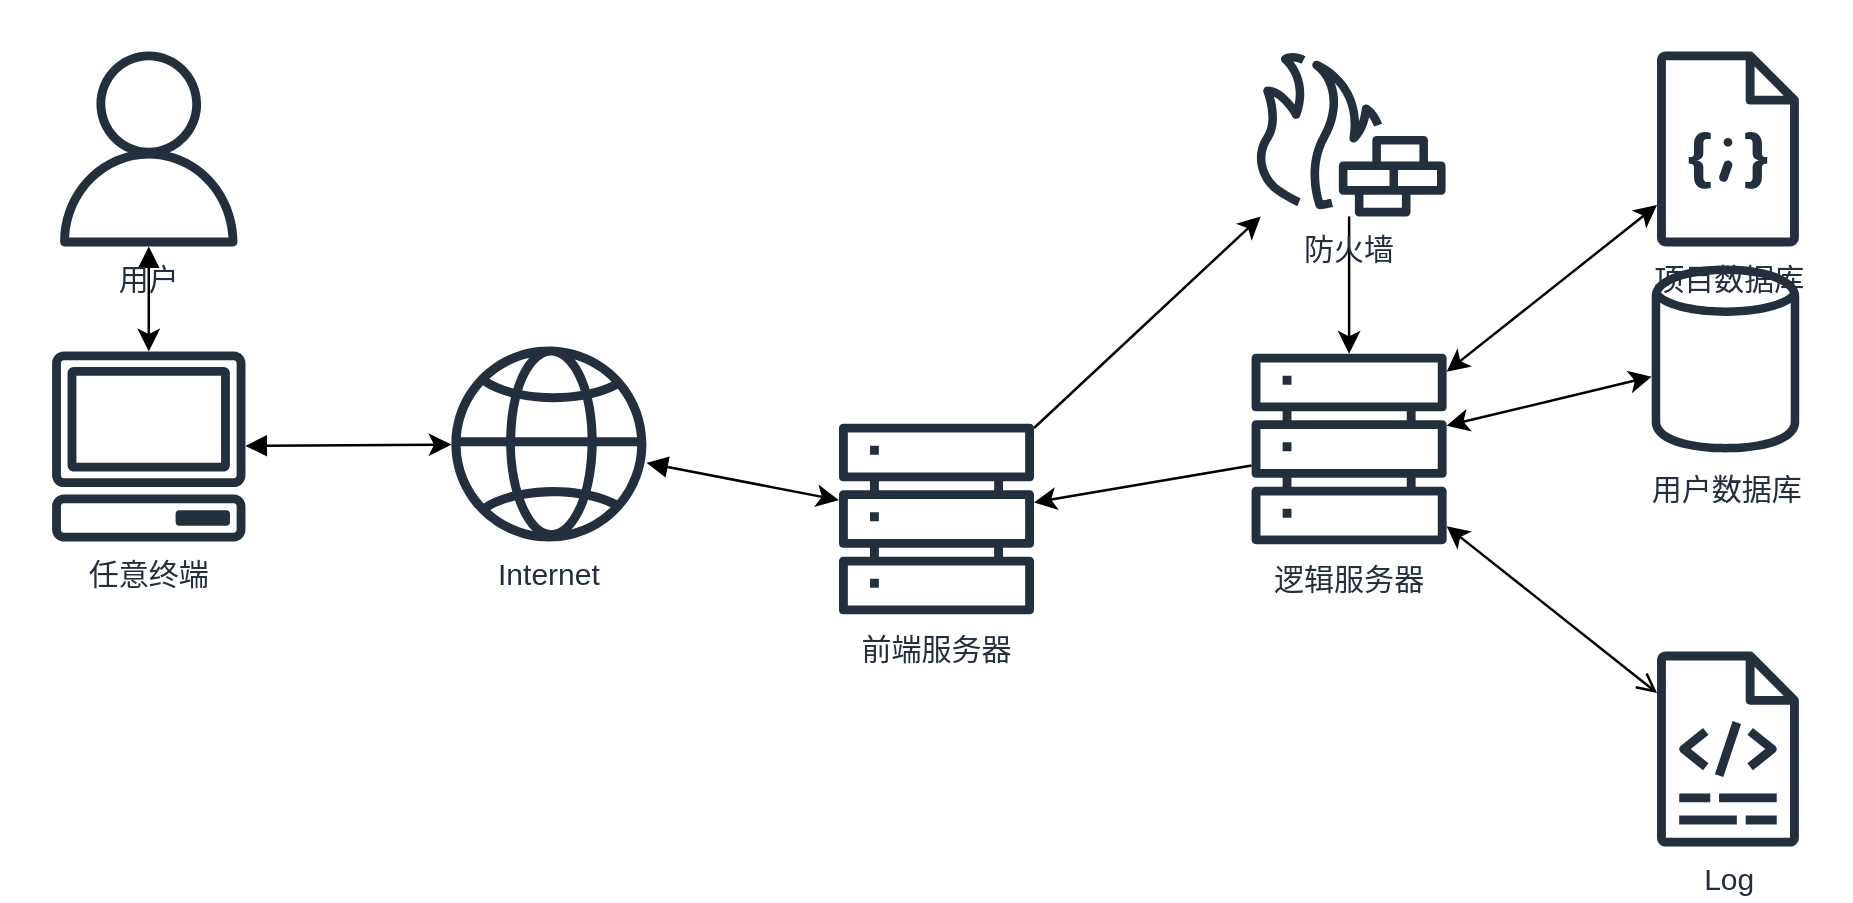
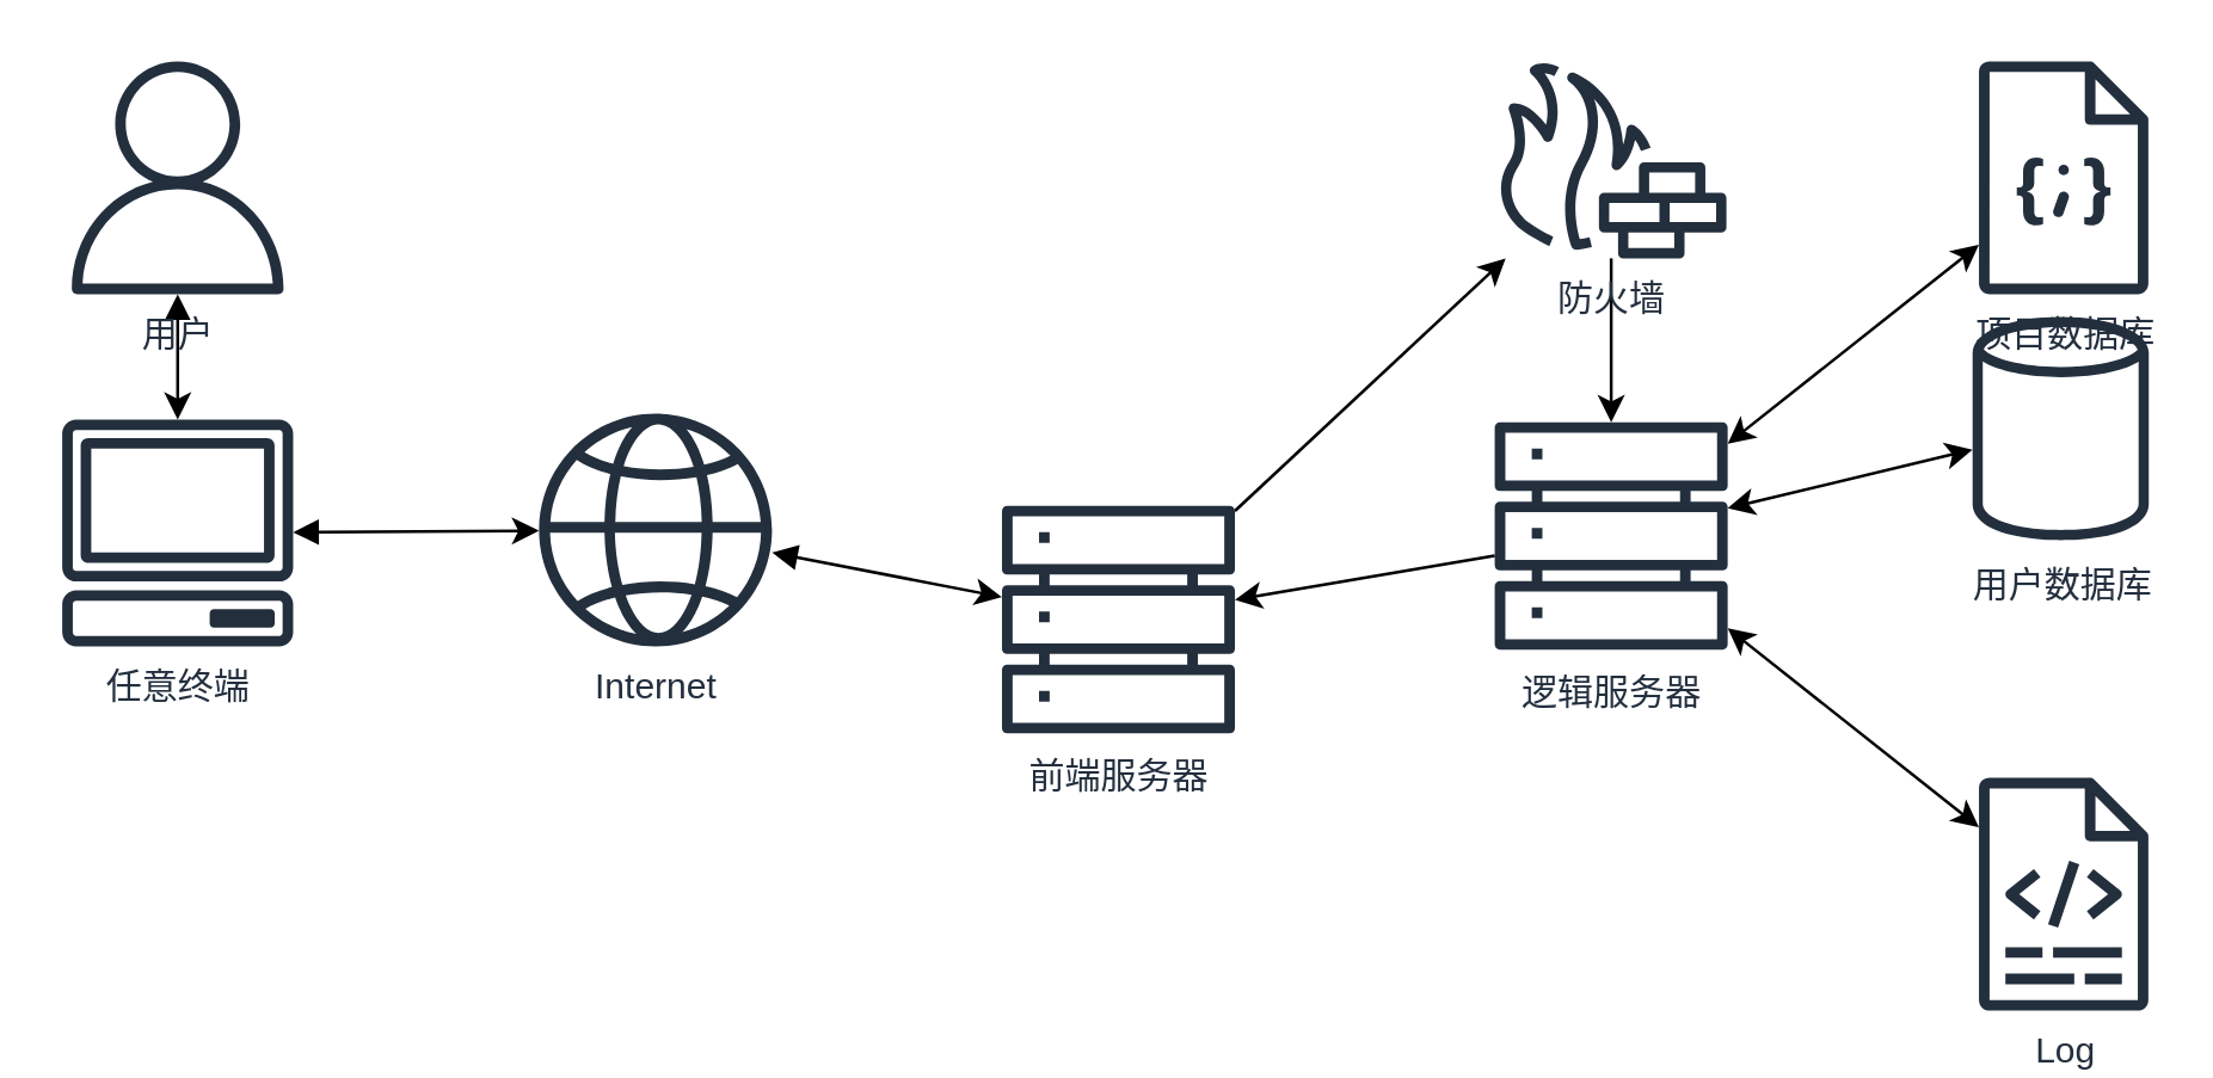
  <mxCell id="0" />
  <mxCell id="1" parent="0" />
  <mxCell id="2" style="rounded=0;orthogonalLoop=1;jettySize=auto;html=1;startArrow=block;" edge="1" parent="1" source="3" target="14"><mxGeometry relative="1" as="geometry" /></mxCell>
  <mxCell id="3" value="任意终端" style="sketch=0;outlineConnect=0;fontColor=#232F3E;gradientColor=none;fillColor=#232F3D;strokeColor=none;dashed=0;verticalLabelPosition=bottom;verticalAlign=top;align=center;html=1;fontSize=12;fontStyle=0;aspect=fixed;pointerEvents=1;shape=mxgraph.aws4.client;" vertex="1" parent="1"><mxGeometry x="20" y="140" width="78" height="76" as="geometry" /></mxCell>
  <mxCell id="4" style="rounded=0;orthogonalLoop=1;jettySize=auto;html=1;startArrow=block;" edge="1" parent="1" source="5" target="3"><mxGeometry relative="1" as="geometry" /></mxCell>
  <mxCell id="5" value="用户" style="sketch=0;outlineConnect=0;fontColor=#232F3E;gradientColor=none;fillColor=#232F3D;strokeColor=none;dashed=0;verticalLabelPosition=bottom;verticalAlign=top;align=center;html=1;fontSize=12;fontStyle=0;aspect=fixed;pointerEvents=1;shape=mxgraph.aws4.user;" vertex="1" parent="1"><mxGeometry x="20" y="20" width="78" height="78" as="geometry" /></mxCell>
  <mxCell id="6" style="rounded=0;orthogonalLoop=1;jettySize=auto;html=1;startArrow=classic;startFill=1;endArrow=none;endFill=0;" edge="1" parent="1" source="8" target="12"><mxGeometry relative="1" as="geometry" /></mxCell>
  <mxCell id="7" style="rounded=0;orthogonalLoop=1;jettySize=auto;html=1;" edge="1" parent="1" source="8" target="16"><mxGeometry relative="1" as="geometry" /></mxCell>
  <mxCell id="8" value="前端服务器" style="sketch=0;outlineConnect=0;fontColor=#232F3E;gradientColor=none;fillColor=#232F3D;strokeColor=none;dashed=0;verticalLabelPosition=bottom;verticalAlign=top;align=center;html=1;fontSize=12;fontStyle=0;aspect=fixed;pointerEvents=1;shape=mxgraph.aws4.servers;" vertex="1" parent="1"><mxGeometry x="335" y="168" width="78" height="78" as="geometry" /></mxCell>
  <mxCell id="9" style="rounded=0;orthogonalLoop=1;jettySize=auto;html=1;startArrow=classic;startFill=1;endArrow=classic;endFill=1;" edge="1" parent="1" source="12" target="17"><mxGeometry relative="1" as="geometry" /></mxCell>
  <mxCell id="10" style="rounded=0;orthogonalLoop=1;jettySize=auto;html=1;startArrow=classic;startFill=1;endArrow=classic;endFill=1;" edge="1" parent="1" source="12" target="19"><mxGeometry relative="1" as="geometry" /></mxCell>
- <mxCell id="11" style="rounded=0;orthogonalLoop=1;jettySize=auto;html=1;startArrow=classic;startFill=1;endArrow=open;endFill=1;" edge="1" parent="1" source="12" target="18"><mxGeometry relative="1" as="geometry" /></mxCell>
+ <mxCell id="11" style="rounded=0;orthogonalLoop=1;jettySize=auto;html=1;startArrow=classic;startFill=1;endArrow=classic;endFill=1;" edge="1" parent="1" source="12" target="18"><mxGeometry relative="1" as="geometry" /></mxCell>
  <mxCell id="12" value="逻辑服务器" style="sketch=0;outlineConnect=0;fontColor=#232F3E;gradientColor=none;fillColor=#232F3D;strokeColor=none;dashed=0;verticalLabelPosition=bottom;verticalAlign=top;align=center;html=1;fontSize=12;fontStyle=0;aspect=fixed;pointerEvents=1;shape=mxgraph.aws4.servers;" vertex="1" parent="1"><mxGeometry x="500" y="140" width="78" height="78" as="geometry" /></mxCell>
  <mxCell id="13" style="rounded=0;orthogonalLoop=1;jettySize=auto;html=1;startArrow=block;" edge="1" parent="1" source="14" target="8"><mxGeometry relative="1" as="geometry" /></mxCell>
  <mxCell id="14" value="Internet" style="sketch=0;outlineConnect=0;fontColor=#232F3E;gradientColor=none;fillColor=#232F3D;strokeColor=none;dashed=0;verticalLabelPosition=bottom;verticalAlign=top;align=center;html=1;fontSize=12;fontStyle=0;aspect=fixed;pointerEvents=1;shape=mxgraph.aws4.globe;" vertex="1" parent="1"><mxGeometry x="180" y="138" width="78" height="78" as="geometry" /></mxCell>
  <mxCell id="15" style="rounded=0;orthogonalLoop=1;jettySize=auto;html=1;" edge="1" parent="1" source="16" target="12"><mxGeometry relative="1" as="geometry" /></mxCell>
  <mxCell id="16" value="防火墙" style="sketch=0;outlineConnect=0;fontColor=#232F3E;gradientColor=none;fillColor=#232F3D;strokeColor=none;dashed=0;verticalLabelPosition=bottom;verticalAlign=top;align=center;html=1;fontSize=12;fontStyle=0;aspect=fixed;pointerEvents=1;shape=mxgraph.aws4.generic_firewall;" vertex="1" parent="1"><mxGeometry x="500" y="20" width="78" height="66" as="geometry" /></mxCell>
  <mxCell id="17" value="用户数据库" style="sketch=0;outlineConnect=0;fontColor=#232F3E;gradientColor=none;fillColor=#232F3D;strokeColor=none;dashed=0;verticalLabelPosition=bottom;verticalAlign=top;align=center;html=1;fontSize=12;fontStyle=0;aspect=fixed;pointerEvents=1;shape=mxgraph.aws4.generic_database;" vertex="1" parent="1"><mxGeometry x="660" y="104" width="59" height="78" as="geometry" /></mxCell>
  <mxCell id="18" value="Log" style="sketch=0;outlineConnect=0;fontColor=#232F3E;gradientColor=none;fillColor=#232F3D;strokeColor=none;dashed=0;verticalLabelPosition=bottom;verticalAlign=top;align=center;html=1;fontSize=12;fontStyle=0;aspect=fixed;pointerEvents=1;shape=mxgraph.aws4.logs;" vertex="1" parent="1"><mxGeometry x="662" y="260" width="57" height="78" as="geometry" /></mxCell>
  <mxCell id="19" value="项目数据库" style="sketch=0;outlineConnect=0;fontColor=#232F3E;gradientColor=none;fillColor=#232F3D;strokeColor=none;dashed=0;verticalLabelPosition=bottom;verticalAlign=top;align=center;html=1;fontSize=12;fontStyle=0;aspect=fixed;pointerEvents=1;shape=mxgraph.aws4.json_script;" vertex="1" parent="1"><mxGeometry x="662" y="20" width="57" height="78" as="geometry" /></mxCell>
